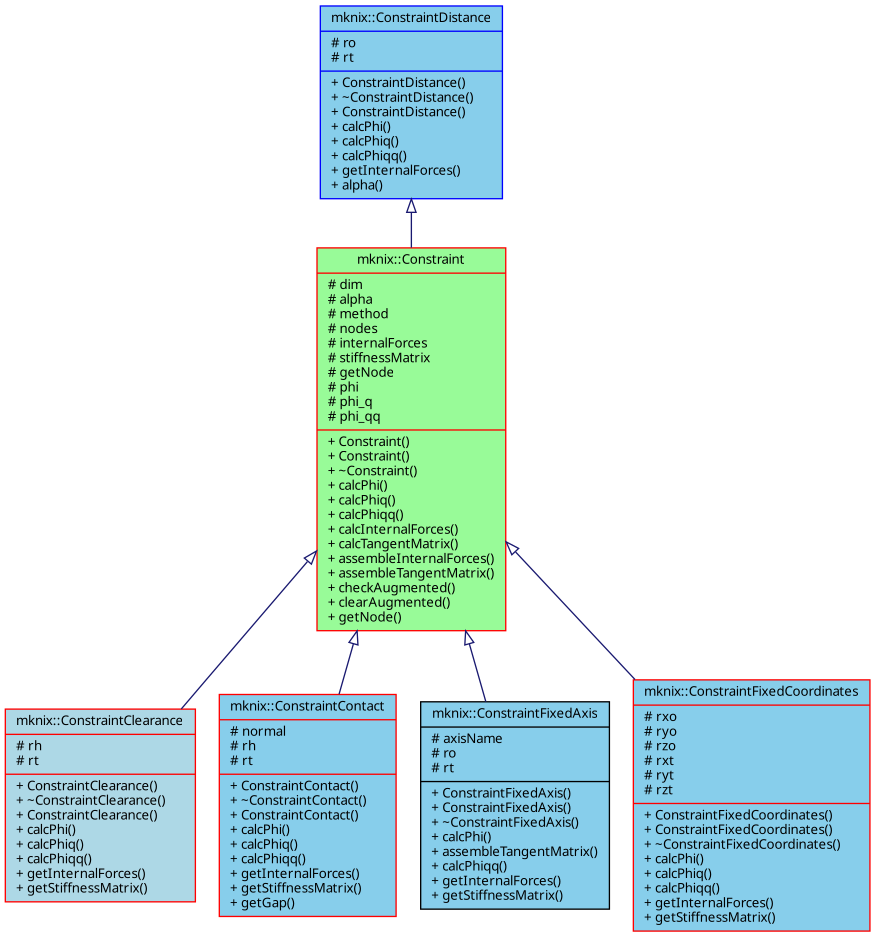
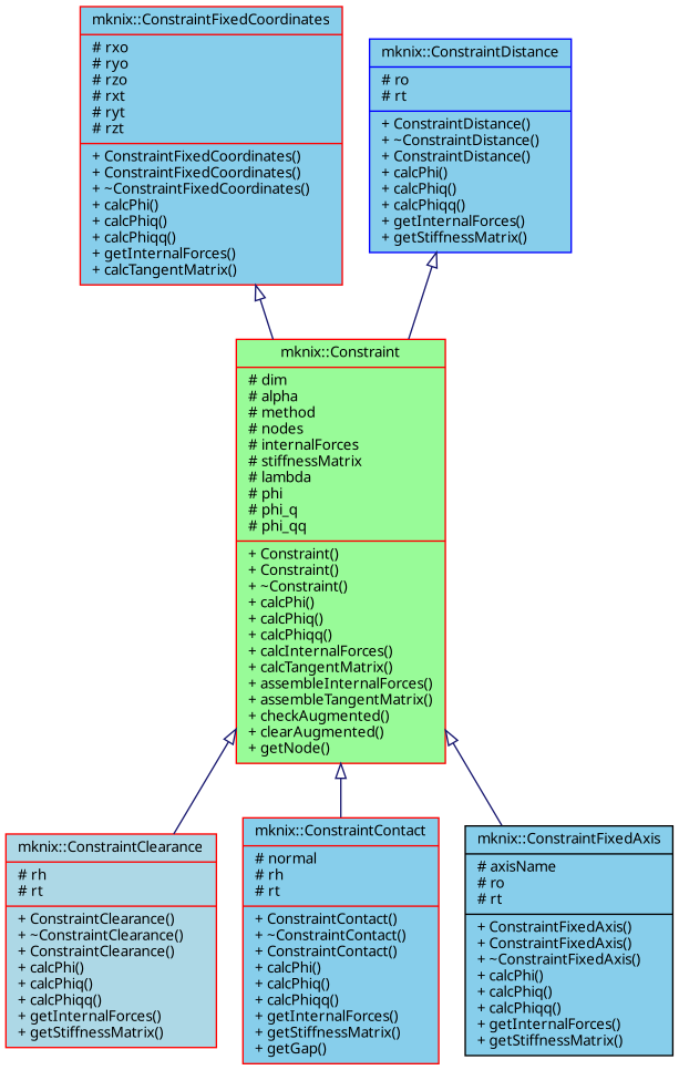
  digraph {
    node [color=red fillcolor=skyblue fontname="FreeSans.ttf" fontsize=10 shape=record style=filled]
    edge [arrowtail=empty color=midnightblue dir=back fontname="FreeSans.ttf" fontsize=10 labelfontname="FreeSans.ttf" labelfontsize=10 style=solid]
-   n1 [fillcolor=palegreen fontcolor=black height=0.2 label="{mknix::Constraint\n|# dim\l# alpha\l# method\l# nodes\l# internalForces\l# stiffnessMatrix\l# getNode\l# phi\l# phi_q\l# phi_qq\l|+ Constraint()\l+ Constraint()\l+ ~Constraint()\l+ calcPhi()\l+ calcPhiq()\l+ calcPhiqq()\l+ calcInternalForces()\l+ calcTangentMatrix()\l+ assembleInternalForces()\l+ assembleTangentMatrix()\l+ checkAugmented()\l+ clearAugmented()\l+ getNode()\l}" width=0.4]
+   n1 [fillcolor=palegreen fontcolor=black height=0.2 label="{mknix::Constraint\n|# dim\l# alpha\l# method\l# nodes\l# internalForces\l# stiffnessMatrix\l# lambda\l# phi\l# phi_q\l# phi_qq\l|+ Constraint()\l+ Constraint()\l+ ~Constraint()\l+ calcPhi()\l+ calcPhiq()\l+ calcPhiqq()\l+ calcInternalForces()\l+ calcTangentMatrix()\l+ assembleInternalForces()\l+ assembleTangentMatrix()\l+ checkAugmented()\l+ clearAugmented()\l+ getNode()\l}" width=0.4]
    n2 [fillcolor=lightblue height=0.2 label="{mknix::ConstraintClearance\n|# rh\l# rt\l|+ ConstraintClearance()\l+ ~ConstraintClearance()\l+ ConstraintClearance()\l+ calcPhi()\l+ calcPhiq()\l+ calcPhiqq()\l+ getInternalForces()\l+ getStiffnessMatrix()\l}" width=0.4]
    n3 [height=0.2 label="{mknix::ConstraintContact\n|# normal\l# rh\l# rt\l|+ ConstraintContact()\l+ ~ConstraintContact()\l+ ConstraintContact()\l+ calcPhi()\l+ calcPhiq()\l+ calcPhiqq()\l+ getInternalForces()\l+ getStiffnessMatrix()\l+ getGap()\l}" width=0.4]
-   n4 [color=black height=0.2 label="{mknix::ConstraintFixedAxis\n|# axisName\l# ro\l# rt\l|+ ConstraintFixedAxis()\l+ ConstraintFixedAxis()\l+ ~ConstraintFixedAxis()\l+ calcPhi()\l+ assembleTangentMatrix()\l+ calcPhiqq()\l+ getInternalForces()\l+ getStiffnessMatrix()\l}" width=0.4]
-   n5 [height=0.2 label="{mknix::ConstraintFixedCoordinates\n|# rxo\l# ryo\l# rzo\l# rxt\l# ryt\l# rzt\l|+ ConstraintFixedCoordinates()\l+ ConstraintFixedCoordinates()\l+ ~ConstraintFixedCoordinates()\l+ calcPhi()\l+ calcPhiq()\l+ calcPhiqq()\l+ getInternalForces()\l+ getStiffnessMatrix()\l}" width=0.4]
-   n6 [color=blue height=0.2 label="{mknix::ConstraintDistance\n|# ro\l# rt\l|+ ConstraintDistance()\l+ ~ConstraintDistance()\l+ ConstraintDistance()\l+ calcPhi()\l+ calcPhiq()\l+ calcPhiqq()\l+ getInternalForces()\l+ alpha()\l}" width=0.4]
+   n4 [color=black height=0.2 label="{mknix::ConstraintFixedAxis\n|# axisName\l# ro\l# rt\l|+ ConstraintFixedAxis()\l+ ConstraintFixedAxis()\l+ ~ConstraintFixedAxis()\l+ calcPhi()\l+ calcPhiq()\l+ calcPhiqq()\l+ getInternalForces()\l+ getStiffnessMatrix()\l}" width=0.4]
+   n5 [height=0.2 label="{mknix::ConstraintFixedCoordinates\n|# rxo\l# ryo\l# rzo\l# rxt\l# ryt\l# rzt\l|+ ConstraintFixedCoordinates()\l+ ConstraintFixedCoordinates()\l+ ~ConstraintFixedCoordinates()\l+ calcPhi()\l+ calcPhiq()\l+ calcPhiqq()\l+ getInternalForces()\l+ calcTangentMatrix()\l}" width=0.4]
+   n6 [color=blue height=0.2 label="{mknix::ConstraintDistance\n|# ro\l# rt\l|+ ConstraintDistance()\l+ ~ConstraintDistance()\l+ ConstraintDistance()\l+ calcPhi()\l+ calcPhiq()\l+ calcPhiqq()\l+ getInternalForces()\l+ getStiffnessMatrix()\l}" width=0.4]
    n1 -> n2
    n1 -> n3
    n1 -> n4
-   n1 -> n5
+   n5 -> n1
    n6 -> n1
  }
